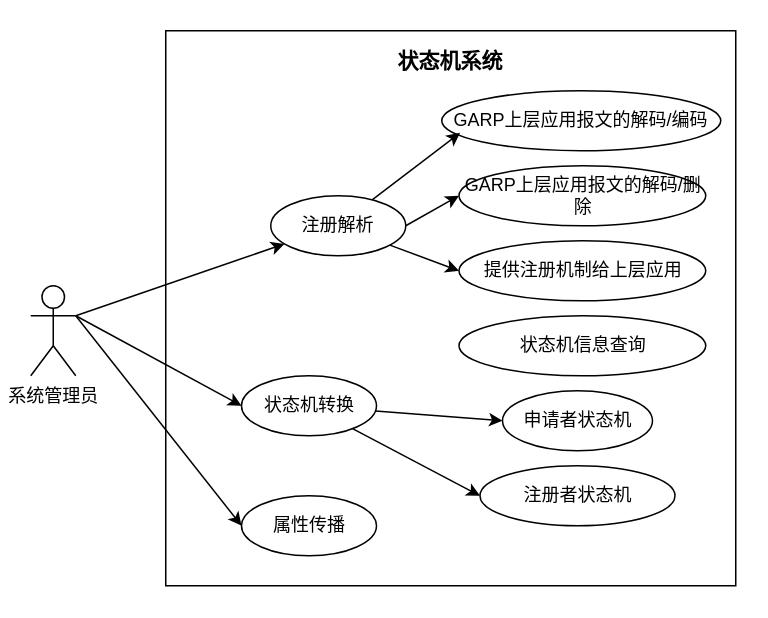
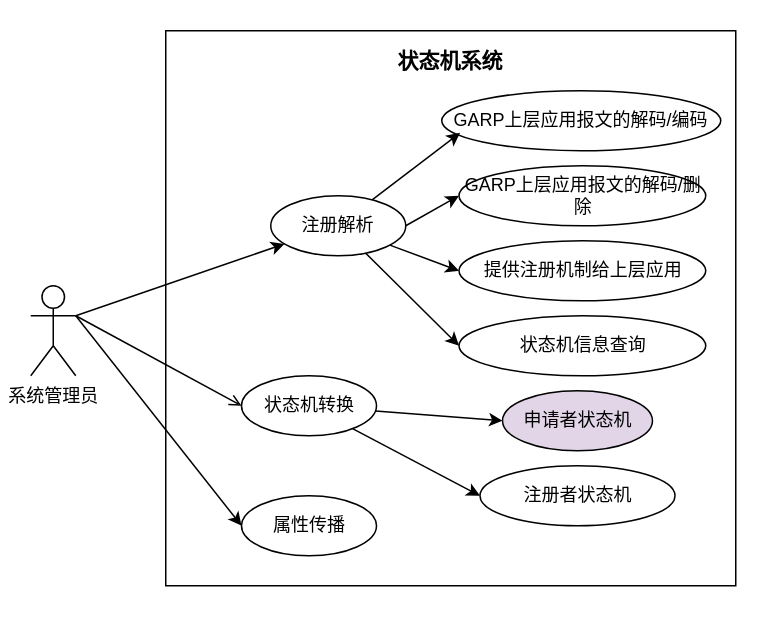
  <mxCell id="0" />
  <mxCell id="1" parent="0" />
  <mxCell id="2" value="" style="rounded=0;whiteSpace=wrap;html=1;" parent="1" vertex="1"><mxGeometry x="110" y="20" width="380" height="370" as="geometry" /></mxCell>
  <mxCell id="3" style="edgeStyle=none;rounded=0;orthogonalLoop=1;jettySize=auto;html=1;exitX=1;exitY=0.333;exitDx=0;exitDy=0;exitPerimeter=0;" parent="1" source="6" target="11" edge="1"><mxGeometry relative="1" as="geometry" /></mxCell>
- <mxCell id="4" style="edgeStyle=none;rounded=0;orthogonalLoop=1;jettySize=auto;html=1;exitX=1;exitY=0.333;exitDx=0;exitDy=0;exitPerimeter=0;entryX=0;entryY=0.5;entryDx=0;entryDy=0;" parent="1" source="6" target="17" edge="1"><mxGeometry relative="1" as="geometry" /></mxCell>
+ <mxCell id="4" style="edgeStyle=none;rounded=0;orthogonalLoop=1;jettySize=auto;html=1;exitX=1;exitY=0.333;exitDx=0;exitDy=0;exitPerimeter=0;entryX=0;entryY=0.5;entryDx=0;entryDy=0;endArrow=open;" parent="1" source="6" target="17" edge="1"><mxGeometry relative="1" as="geometry" /></mxCell>
  <mxCell id="5" style="rounded=0;orthogonalLoop=1;jettySize=auto;html=1;entryX=0;entryY=0.5;entryDx=0;entryDy=0;exitX=1;exitY=0.333;exitDx=0;exitDy=0;exitPerimeter=0;" edge="1" parent="1" source="6" target="21"><mxGeometry relative="1" as="geometry" /></mxCell>
  <mxCell id="6" value="系统管理员" style="shape=umlActor;verticalLabelPosition=bottom;verticalAlign=top;html=1;" parent="1" vertex="1"><mxGeometry x="20" y="190" width="30" height="60" as="geometry" /></mxCell>
  <mxCell id="7" value="GARP上层应用报文的解码/编码" style="ellipse;whiteSpace=wrap;html=1;" parent="1" vertex="1"><mxGeometry x="294" y="60" width="186" height="40" as="geometry" /></mxCell>
  <mxCell id="8" style="edgeStyle=none;rounded=0;orthogonalLoop=1;jettySize=auto;html=1;exitX=1;exitY=0.5;exitDx=0;exitDy=0;entryX=0;entryY=0.5;entryDx=0;entryDy=0;" parent="1" source="11" target="18" edge="1"><mxGeometry relative="1" as="geometry" /></mxCell>
  <mxCell id="9" style="edgeStyle=none;rounded=0;orthogonalLoop=1;jettySize=auto;html=1;entryX=0;entryY=0.5;entryDx=0;entryDy=0;" parent="1" source="11" target="19" edge="1"><mxGeometry relative="1" as="geometry"><mxPoint x="320" y="169" as="targetPoint" /></mxGeometry></mxCell>
+ <mxCell id="10" style="rounded=0;orthogonalLoop=1;jettySize=auto;html=1;entryX=0;entryY=0.5;entryDx=0;entryDy=0;" edge="1" parent="1" source="11" target="22"><mxGeometry relative="1" as="geometry" /></mxCell>
  <mxCell id="11" value="注册解析" style="ellipse;whiteSpace=wrap;html=1;" parent="1" vertex="1"><mxGeometry x="180" y="130" width="90" height="40" as="geometry" /></mxCell>
- <mxCell id="12" value="申请者状态机" style="ellipse;whiteSpace=wrap;html=1;" parent="1" vertex="1"><mxGeometry x="334.5" y="260" width="100" height="40" as="geometry" /></mxCell>
+ <mxCell id="12" value="申请者状态机" style="ellipse;whiteSpace=wrap;html=1;fillColor=#e1d5e7;" parent="1" vertex="1"><mxGeometry x="334.5" y="260" width="100" height="40" as="geometry" /></mxCell>
  <mxCell id="13" value="注册者状态机" style="ellipse;whiteSpace=wrap;html=1;" parent="1" vertex="1"><mxGeometry x="319.5" y="310" width="130" height="40" as="geometry" /></mxCell>
  <mxCell id="14" value="&lt;font style=&quot;font-size: 14px;&quot;&gt;&lt;b style=&quot;&quot;&gt;状态机系统&lt;/b&gt;&lt;/font&gt;" style="text;html=1;strokeColor=none;fillColor=none;align=center;verticalAlign=middle;whiteSpace=wrap;rounded=0;" parent="1" vertex="1"><mxGeometry x="230" y="30" width="140" height="20" as="geometry" /></mxCell>
  <mxCell id="15" style="edgeStyle=none;rounded=0;orthogonalLoop=1;jettySize=auto;html=1;entryX=0;entryY=0.5;entryDx=0;entryDy=0;" parent="1" source="17" target="12" edge="1"><mxGeometry relative="1" as="geometry" /></mxCell>
  <mxCell id="16" style="edgeStyle=none;rounded=0;orthogonalLoop=1;jettySize=auto;html=1;entryX=0;entryY=0.5;entryDx=0;entryDy=0;" parent="1" source="17" target="13" edge="1"><mxGeometry relative="1" as="geometry" /></mxCell>
  <mxCell id="17" value="状态机转换" style="ellipse;whiteSpace=wrap;html=1;" parent="1" vertex="1"><mxGeometry x="160.5" y="250" width="90" height="40" as="geometry" /></mxCell>
  <mxCell id="18" value="GARP上层应用报文的解码/删除" style="ellipse;whiteSpace=wrap;html=1;" parent="1" vertex="1"><mxGeometry x="305.5" y="110" width="164.5" height="40" as="geometry" /></mxCell>
  <mxCell id="19" value="提供注册机制给上层应用" style="ellipse;whiteSpace=wrap;html=1;" parent="1" vertex="1"><mxGeometry x="305.5" y="160" width="164.5" height="40" as="geometry" /></mxCell>
  <mxCell id="20" style="edgeStyle=none;rounded=0;orthogonalLoop=1;jettySize=auto;html=1;entryX=0.066;entryY=0.7;entryDx=0;entryDy=0;entryPerimeter=0;" parent="1" source="11" target="7" edge="1"><mxGeometry relative="1" as="geometry" /></mxCell>
  <mxCell id="21" value="属性传播" style="ellipse;whiteSpace=wrap;html=1;" vertex="1" parent="1"><mxGeometry x="160.5" y="330" width="90" height="40" as="geometry" /></mxCell>
  <mxCell id="22" value="状态机信息查询" style="ellipse;whiteSpace=wrap;html=1;" vertex="1" parent="1"><mxGeometry x="305.5" y="210" width="164.5" height="40" as="geometry" /></mxCell>
